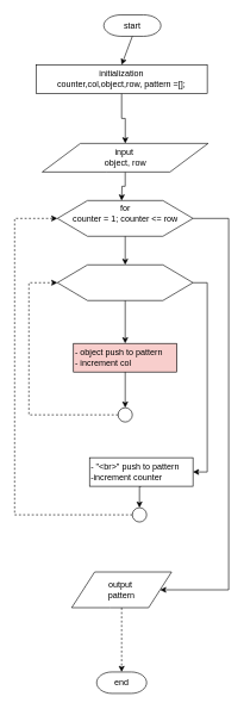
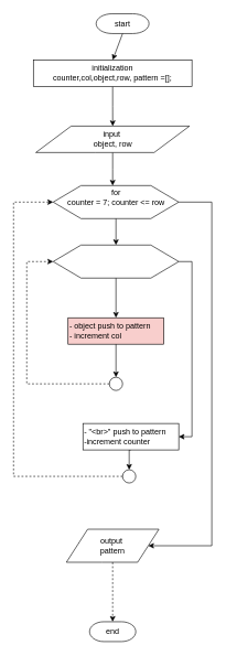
  <mxCell id="0" />
  <mxCell id="1" parent="0" />
  <mxCell id="2" value="start" style="strokeWidth=1;html=1;shape=mxgraph.flowchart.terminator;whiteSpace=wrap;" parent="1" vertex="1"><mxGeometry x="145" y="20" width="80" height="30" as="geometry" /></mxCell>
  <mxCell id="3" style="edgeStyle=orthogonalEdgeStyle;rounded=0;orthogonalLoop=1;jettySize=auto;html=1;exitX=0.5;exitY=1;exitDx=0;exitDy=0;entryX=0.5;entryY=0;entryDx=0;entryDy=0;entryPerimeter=0;" parent="1" source="4" edge="1"><mxGeometry relative="1" as="geometry"><mxPoint x="170" y="280" as="targetPoint" /></mxGeometry></mxCell>
- <mxCell id="4" value="input&amp;nbsp;&lt;br&gt;object, row" style="shape=parallelogram;html=1;strokeWidth=1;perimeter=parallelogramPerimeter;whiteSpace=wrap;rounded=1;arcSize=0;size=0.23;" parent="1" vertex="1"><mxGeometry x="58.75" y="200" width="232.5" height="40" as="geometry" /></mxCell>
+ <mxCell id="4" value="input&amp;nbsp;&lt;br&gt;object, row" style="shape=parallelogram;html=1;strokeWidth=1;perimeter=parallelogramPerimeter;whiteSpace=wrap;rounded=1;arcSize=0;size=0.23;" parent="1" vertex="1"><mxGeometry x="53.75" y="190" width="232.5" height="40" as="geometry" /></mxCell>
  <mxCell id="5" style="edgeStyle=orthogonalEdgeStyle;rounded=0;orthogonalLoop=1;jettySize=auto;html=1;exitX=0.5;exitY=1;exitDx=0;exitDy=0;" parent="1" source="6" target="4" edge="1"><mxGeometry relative="1" as="geometry" /></mxCell>
  <mxCell id="6" value="initialization&lt;br&gt;counter,col,object,row, pattern =[];" style="rounded=1;whiteSpace=wrap;html=1;absoluteArcSize=1;arcSize=0;strokeWidth=1;" parent="1" vertex="1"><mxGeometry x="50" y="90" width="240" height="40" as="geometry" /></mxCell>
  <mxCell id="7" value="- object push to pattern &lt;br&gt;- increment col" style="rounded=1;absoluteArcSize=1;arcSize=0;strokeWidth=1;align=left;labelBorderColor=none;html=1;fillColor=#f8cecc;" parent="1" vertex="1"><mxGeometry x="102.5" y="480" width="145" height="40" as="geometry" /></mxCell>
  <mxCell id="8" style="edgeStyle=orthogonalEdgeStyle;rounded=0;orthogonalLoop=1;jettySize=auto;html=1;exitX=0.5;exitY=1;exitDx=0;exitDy=0;entryX=0.5;entryY=0;entryDx=0;entryDy=0;entryPerimeter=0;" edge="1" parent="1" source="9" target="26"><mxGeometry relative="1" as="geometry" /></mxCell>
  <mxCell id="9" value="- &quot;&amp;lt;br&amp;gt;&quot; push to pattern&lt;br&gt;-increment counter&amp;nbsp;" style="rounded=1;whiteSpace=wrap;html=1;absoluteArcSize=1;arcSize=0;strokeWidth=1;align=left;" parent="1" vertex="1"><mxGeometry x="125" y="640" width="145" height="40" as="geometry" /></mxCell>
  <mxCell id="10" style="edgeStyle=orthogonalEdgeStyle;rounded=0;orthogonalLoop=1;jettySize=auto;html=1;exitX=0.5;exitY=1;exitDx=0;exitDy=0;entryX=0.5;entryY=0;entryDx=0;entryDy=0;entryPerimeter=0;dashed=1;" parent="1" source="11" target="12" edge="1"><mxGeometry relative="1" as="geometry" /></mxCell>
  <mxCell id="11" value="output&amp;nbsp;&lt;br&gt;pattern" style="shape=parallelogram;html=1;strokeWidth=1;perimeter=parallelogramPerimeter;whiteSpace=wrap;rounded=1;arcSize=0;size=0.23;" parent="1" vertex="1"><mxGeometry x="100" y="800" width="140" height="50" as="geometry" /></mxCell>
  <mxCell id="12" value="end" style="strokeWidth=1;html=1;shape=mxgraph.flowchart.terminator;whiteSpace=wrap;" parent="1" vertex="1"><mxGeometry x="135" y="940" width="70" height="30" as="geometry" /></mxCell>
  <mxCell id="13" value="" style="endArrow=classic;html=1;exitX=0.5;exitY=1;exitDx=0;exitDy=0;exitPerimeter=0;entryX=0.5;entryY=0;entryDx=0;entryDy=0;" parent="1" source="2" target="6" edge="1"><mxGeometry width="50" height="50" relative="1" as="geometry"><mxPoint x="160" y="250" as="sourcePoint" /><mxPoint x="210" y="200" as="targetPoint" /></mxGeometry></mxCell>
  <mxCell id="14" value="" style="group" vertex="1" connectable="0" parent="1"><mxGeometry x="80" y="280" width="190" height="50" as="geometry" /></mxCell>
  <mxCell id="15" value="" style="verticalLabelPosition=bottom;verticalAlign=top;shape=hexagon;perimeter=hexagonPerimeter2;arcSize=6;size=0.222;align=center;labelBackgroundColor=none;html=1;whiteSpace=wrap;spacing=0;horizontal=1;" vertex="1" parent="14"><mxGeometry width="190" height="50" as="geometry" /></mxCell>
- <mxCell id="16" value="for &lt;br&gt;counter = 1; counter &amp;lt;= row" style="text;html=1;align=center;verticalAlign=middle;resizable=0;points=[];autosize=1;" vertex="1" parent="14"><mxGeometry x="15" y="3" width="160" height="30" as="geometry" /></mxCell>
+ <mxCell id="16" value="for &lt;br&gt;counter = 7; counter &amp;lt;= row" style="text;html=1;align=center;verticalAlign=middle;resizable=0;points=[];autosize=1;" vertex="1" parent="14"><mxGeometry x="15" y="3" width="160" height="30" as="geometry" /></mxCell>
  <mxCell id="17" value="" style="group" vertex="1" connectable="0" parent="1"><mxGeometry x="80" y="370" width="190" height="50" as="geometry" /></mxCell>
  <mxCell id="18" value="" style="verticalLabelPosition=bottom;verticalAlign=top;shape=hexagon;perimeter=hexagonPerimeter2;arcSize=6;size=0.222;align=center;labelBackgroundColor=none;html=1;whiteSpace=wrap;spacing=0;horizontal=1;" vertex="1" parent="17"><mxGeometry width="190" height="50" as="geometry" /></mxCell>
  <mxCell id="19" value="" style="strokeWidth=1;html=1;shape=mxgraph.flowchart.start_2;whiteSpace=wrap;labelBackgroundColor=none;align=left;" vertex="1" parent="1"><mxGeometry x="165" y="570" width="20" height="20" as="geometry" /></mxCell>
  <mxCell id="20" style="edgeStyle=orthogonalEdgeStyle;rounded=0;orthogonalLoop=1;jettySize=auto;html=1;entryX=0;entryY=0.5;entryDx=0;entryDy=0;exitX=0;exitY=0.5;exitDx=0;exitDy=0;exitPerimeter=0;dashed=1;" edge="1" parent="1" source="19" target="18"><mxGeometry relative="1" as="geometry"><mxPoint x="190" y="580" as="sourcePoint" /><Array as="points"><mxPoint x="40" y="580" /><mxPoint x="40" y="395" /></Array></mxGeometry></mxCell>
  <mxCell id="21" value="" style="endArrow=classic;html=1;exitX=0.5;exitY=1;exitDx=0;exitDy=0;entryX=0.5;entryY=0;entryDx=0;entryDy=0;" edge="1" parent="1" source="18" target="7"><mxGeometry width="50" height="50" relative="1" as="geometry"><mxPoint x="160" y="480" as="sourcePoint" /><mxPoint x="210" y="430" as="targetPoint" /></mxGeometry></mxCell>
  <mxCell id="22" value="" style="endArrow=classic;html=1;exitX=0.5;exitY=1;exitDx=0;exitDy=0;entryX=0.5;entryY=0;entryDx=0;entryDy=0;entryPerimeter=0;" edge="1" parent="1" source="7" target="19"><mxGeometry width="50" height="50" relative="1" as="geometry"><mxPoint x="100" y="510" as="sourcePoint" /><mxPoint x="150" y="460" as="targetPoint" /></mxGeometry></mxCell>
  <mxCell id="23" style="edgeStyle=orthogonalEdgeStyle;rounded=0;orthogonalLoop=1;jettySize=auto;html=1;exitX=1;exitY=0.5;exitDx=0;exitDy=0;entryX=1;entryY=0.5;entryDx=0;entryDy=0;" edge="1" parent="1" source="18" target="9"><mxGeometry relative="1" as="geometry" /></mxCell>
  <mxCell id="24" style="edgeStyle=orthogonalEdgeStyle;rounded=0;orthogonalLoop=1;jettySize=auto;html=1;exitX=0.5;exitY=1;exitDx=0;exitDy=0;entryX=0.5;entryY=0;entryDx=0;entryDy=0;" edge="1" parent="1" source="15" target="18"><mxGeometry relative="1" as="geometry" /></mxCell>
  <mxCell id="25" style="edgeStyle=orthogonalEdgeStyle;rounded=0;orthogonalLoop=1;jettySize=auto;html=1;exitX=0;exitY=0.5;exitDx=0;exitDy=0;exitPerimeter=0;entryX=0;entryY=0.5;entryDx=0;entryDy=0;dashed=1;" edge="1" parent="1" source="26" target="15"><mxGeometry relative="1" as="geometry"><Array as="points"><mxPoint x="20" y="720" /><mxPoint x="20" y="305" /></Array></mxGeometry></mxCell>
  <mxCell id="26" value="" style="strokeWidth=1;html=1;shape=mxgraph.flowchart.start_2;whiteSpace=wrap;labelBackgroundColor=none;align=left;" vertex="1" parent="1"><mxGeometry x="185" y="710" width="20" height="20" as="geometry" /></mxCell>
  <mxCell id="27" style="edgeStyle=orthogonalEdgeStyle;rounded=0;orthogonalLoop=1;jettySize=auto;html=1;exitX=1;exitY=0.5;exitDx=0;exitDy=0;entryX=1;entryY=0.5;entryDx=0;entryDy=0;" edge="1" parent="1" source="15" target="11"><mxGeometry relative="1" as="geometry"><Array as="points"><mxPoint x="320" y="305" /><mxPoint x="320" y="825" /></Array></mxGeometry></mxCell>
